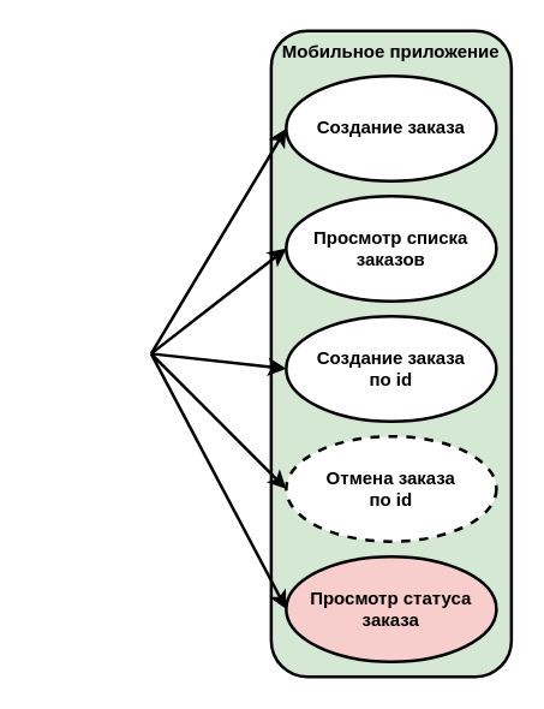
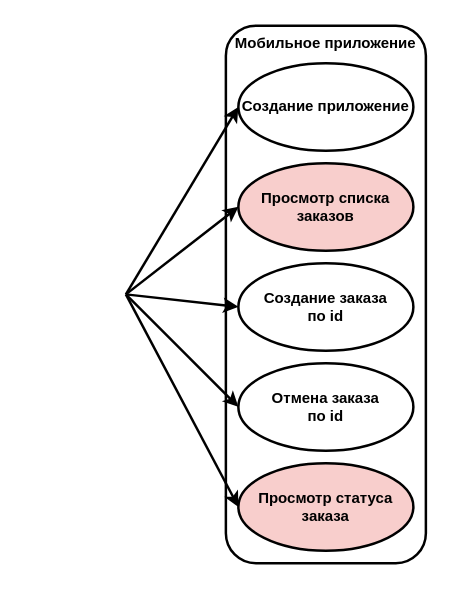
  <mxCell id="0" />
  <mxCell id="1" parent="0" />
  <mxCell id="2" value="&amp;nbsp;" style="html=1;whiteSpace=wrap;strokeColor=none;fillColor=none;strokeWidth=2;" parent="1" vertex="1"><mxGeometry x="20" y="175" width="80" height="120" as="geometry" /></mxCell>
- <mxCell id="3" value="Мобильное приложение" style="html=1;whiteSpace=wrap;rounded=1;strokeWidth=2;fontStyle=1;verticalAlign=top;fillColor=#d5e8d4;" parent="1" vertex="1"><mxGeometry x="180" y="20" width="160" height="430" as="geometry" /></mxCell>
- <mxCell id="4" value="Создание заказа" style="ellipse;whiteSpace=wrap;html=1;fontStyle=1;strokeWidth=2;" parent="1" vertex="1"><mxGeometry x="190" y="50" width="140" height="70" as="geometry" /></mxCell>
- <mxCell id="5" value="Просмотр списка заказов" style="ellipse;whiteSpace=wrap;html=1;fontStyle=1;strokeWidth=2;" parent="1" vertex="1"><mxGeometry x="190" y="130" width="140" height="70" as="geometry" /></mxCell>
+ <mxCell id="3" value="Мобильное приложение" style="html=1;whiteSpace=wrap;rounded=1;strokeWidth=2;fontStyle=1;verticalAlign=top;" parent="1" vertex="1"><mxGeometry x="180" y="20" width="160" height="430" as="geometry" /></mxCell>
+ <mxCell id="4" value="Создание приложение" style="ellipse;whiteSpace=wrap;html=1;fontStyle=1;strokeWidth=2;" parent="1" vertex="1"><mxGeometry x="190" y="50" width="140" height="70" as="geometry" /></mxCell>
+ <mxCell id="5" value="Просмотр списка заказов" style="ellipse;whiteSpace=wrap;html=1;fontStyle=1;strokeWidth=2;fillColor=#f8cecc;" parent="1" vertex="1"><mxGeometry x="190" y="130" width="140" height="70" as="geometry" /></mxCell>
  <mxCell id="6" value="Создание заказа&lt;br&gt;по id" style="ellipse;whiteSpace=wrap;html=1;fontStyle=1;strokeWidth=2;" parent="1" vertex="1"><mxGeometry x="190" y="210" width="140" height="70" as="geometry" /></mxCell>
- <mxCell id="7" value="Отмена заказа&lt;br&gt;по id" style="ellipse;whiteSpace=wrap;html=1;fontStyle=1;strokeWidth=2;dashed=1;" parent="1" vertex="1"><mxGeometry x="190" y="290" width="140" height="70" as="geometry" /></mxCell>
+ <mxCell id="7" value="Отмена заказа&lt;br&gt;по id" style="ellipse;whiteSpace=wrap;html=1;fontStyle=1;strokeWidth=2;" parent="1" vertex="1"><mxGeometry x="190" y="290" width="140" height="70" as="geometry" /></mxCell>
  <mxCell id="8" value="Просмотр статуса заказа" style="ellipse;whiteSpace=wrap;html=1;fontStyle=1;strokeWidth=2;fillColor=#f8cecc;" parent="1" vertex="1"><mxGeometry x="190" y="370" width="140" height="70" as="geometry" /></mxCell>
  <mxCell id="9" style="rounded=0;orthogonalLoop=1;jettySize=auto;html=1;exitX=1;exitY=0.5;exitDx=0;exitDy=0;entryX=0;entryY=0.5;entryDx=0;entryDy=0;strokeWidth=2;" parent="1" source="2" target="4" edge="1"><mxGeometry relative="1" as="geometry" /></mxCell>
  <mxCell id="10" style="rounded=0;orthogonalLoop=1;jettySize=auto;html=1;exitX=1;exitY=0.5;exitDx=0;exitDy=0;entryX=0;entryY=0.5;entryDx=0;entryDy=0;strokeWidth=2;" parent="1" source="2" target="5" edge="1"><mxGeometry relative="1" as="geometry" /></mxCell>
  <mxCell id="11" style="rounded=0;orthogonalLoop=1;jettySize=auto;html=1;exitX=1;exitY=0.5;exitDx=0;exitDy=0;entryX=0;entryY=0.5;entryDx=0;entryDy=0;strokeWidth=2;" parent="1" source="2" target="6" edge="1"><mxGeometry relative="1" as="geometry" /></mxCell>
  <mxCell id="12" style="rounded=0;orthogonalLoop=1;jettySize=auto;html=1;exitX=1;exitY=0.5;exitDx=0;exitDy=0;entryX=0;entryY=0.5;entryDx=0;entryDy=0;strokeWidth=2;" parent="1" source="2" target="7" edge="1"><mxGeometry relative="1" as="geometry" /></mxCell>
  <mxCell id="13" style="rounded=0;orthogonalLoop=1;jettySize=auto;html=1;exitX=1;exitY=0.5;exitDx=0;exitDy=0;entryX=0;entryY=0.5;entryDx=0;entryDy=0;strokeWidth=2;" parent="1" source="2" target="8" edge="1"><mxGeometry relative="1" as="geometry" /></mxCell>
